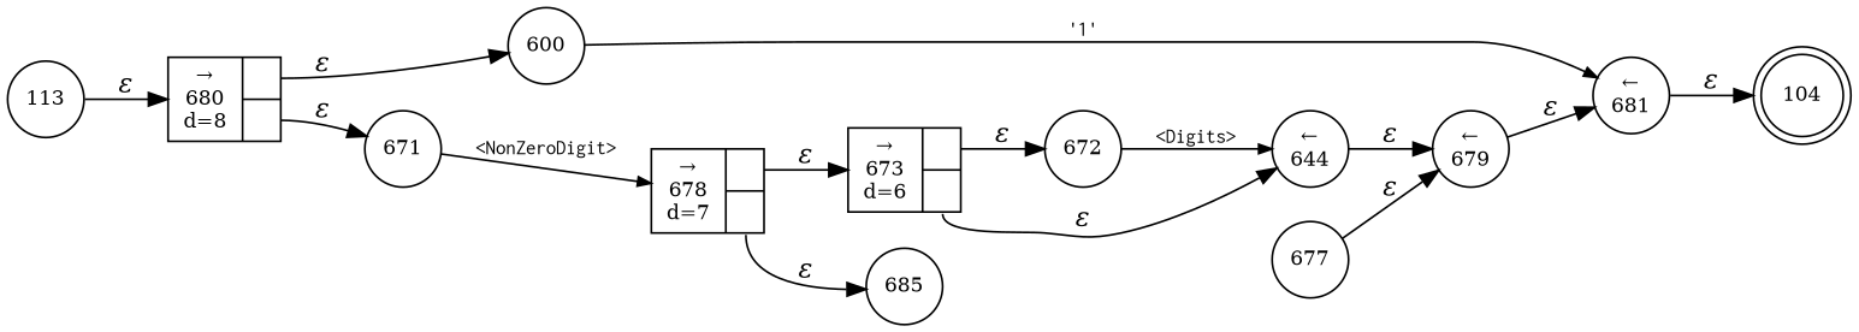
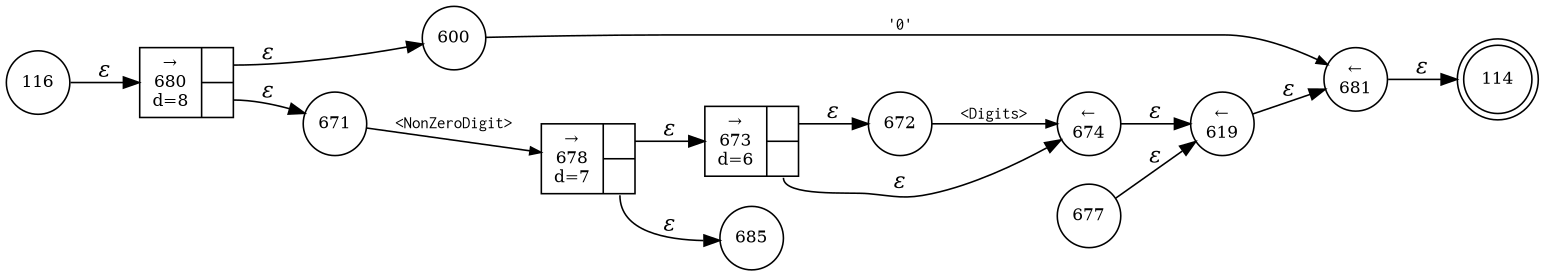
  digraph {
    rankdir=LR
    node [fixedsize=true fontsize=11 shape=circle peripheries=1]
    edge [fontname="Times-Italic"]
-   n1 [label=104 shape=doublecircle width=.6 peripheries=""]
+   n1 [label=114 shape=doublecircle width=.6 peripheries=""]
    n2 [label=672 width=.55]
-   n3 [label="&larr;\n644" width=.55]
-   n4 [label="&larr;\n679" width=.55]
+   n3 [label="&larr;\n674" width=.55]
+   n4 [label="&larr;\n619" width=.55]
    n5 [fixedsize=false label="{&rarr;\n673\nd=6|{<p0>|<p1>}}" shape=record]
    n6 [label="&larr;\n681" width=.55]
    n7 [label=685 width=.55]
    n8 [label=677 width=.55]
    n9 [fixedsize=false label="{&rarr;\n678\nd=7|{<p0>|<p1>}}" shape=record]
    n10 [fixedsize=false label="{&rarr;\n680\nd=8|{<p0>|<p1>}}" shape=record]
    n11 [label=600 width=.55]
    n12 [label=671 width=.55]
-   n13 [label=113 width=.55]
+   n13 [label=116 width=.55]
    n2 -> n3 [arrowhead=normal arrowsize=.7 fontname=Courier fontsize=11 label="<Digits>"]
    n3 -> n4 [label="&epsilon;"]
    n4 -> n6 [label="&epsilon;"]
    n5 -> n2 [label="&epsilon;" tailport=p0]
    n5 -> n3 [label="&epsilon;" tailport=p1]
    n6 -> n1 [label="&epsilon;"]
    n8 -> n4 [label="&epsilon;"]
    n9 -> n5 [label="&epsilon;" tailport=p0]
    n9 -> n7 [label="&epsilon;" tailport=p1]
    n10 -> n11 [label="&epsilon;" tailport=p0]
    n10 -> n12 [label="&epsilon;" tailport=p1]
-   n11 -> n6 [arrowhead=normal arrowsize=.7 fontname=Courier fontsize=11 label="'1'"]
+   n11 -> n6 [arrowhead=normal arrowsize=.7 fontname=Courier fontsize=11 label="'0'"]
    n12 -> n9 [arrowhead=normal arrowsize=.7 fontname=Courier fontsize=11 label="<NonZeroDigit>"]
    n13 -> n10 [label="&epsilon;"]
  }
